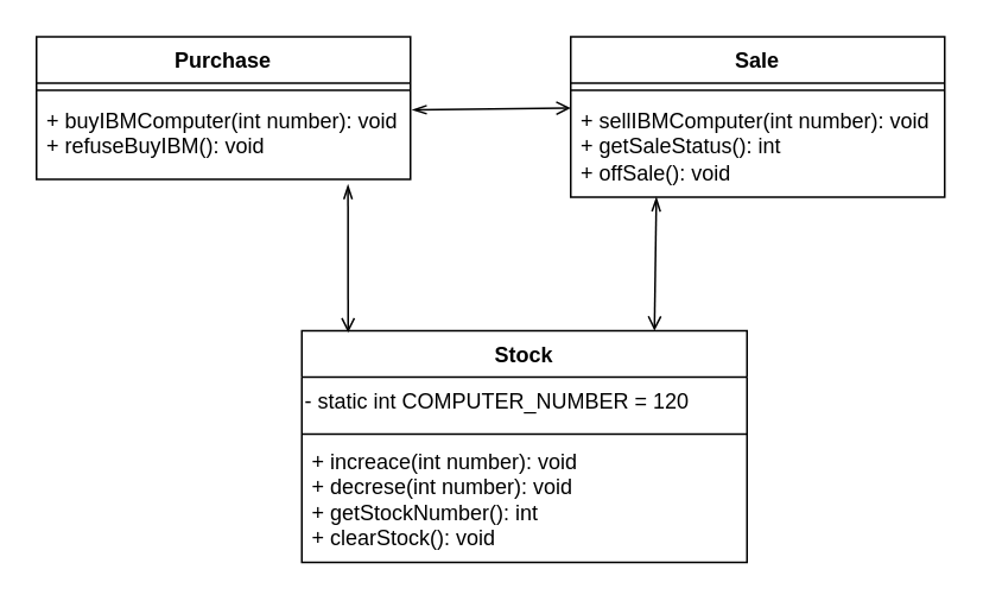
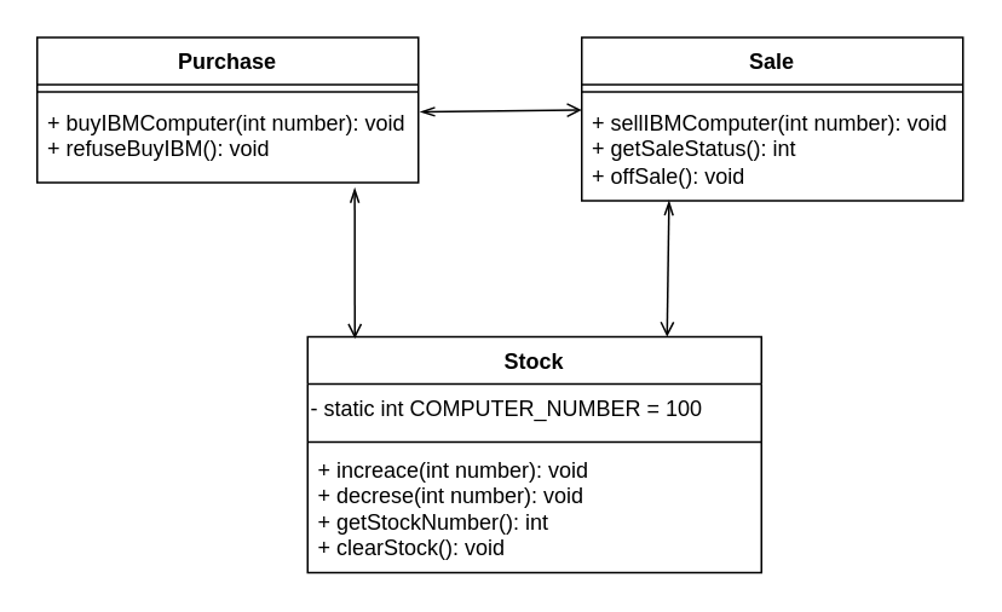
  <mxCell id="0" />
  <mxCell id="1" parent="0" />
  <mxCell id="2" value="Purchase" style="swimlane;fontStyle=1;align=center;verticalAlign=top;childLayout=stackLayout;horizontal=1;startSize=26;horizontalStack=0;resizeParent=1;resizeParentMax=0;resizeLast=0;collapsible=1;marginBottom=0;whiteSpace=wrap;html=1;" vertex="1" parent="1"><mxGeometry x="20" y="20" width="210" height="80" as="geometry" /></mxCell>
  <mxCell id="3" value="" style="line;strokeWidth=1;fillColor=none;align=left;verticalAlign=middle;spacingTop=-1;spacingLeft=3;spacingRight=3;rotatable=0;labelPosition=right;points=[];portConstraint=eastwest;strokeColor=inherit;" vertex="1" parent="2"><mxGeometry y="26" width="210" height="8" as="geometry" /></mxCell>
  <mxCell id="4" value="+ buyIBMComputer(int number): void&lt;div&gt;+ refuseBuyIBM(): void&lt;/div&gt;" style="text;strokeColor=none;fillColor=none;align=left;verticalAlign=top;spacingLeft=4;spacingRight=4;overflow=hidden;rotatable=0;points=[[0,0.5],[1,0.5]];portConstraint=eastwest;whiteSpace=wrap;html=1;" vertex="1" parent="2"><mxGeometry y="34" width="210" height="46" as="geometry" /></mxCell>
  <mxCell id="5" value="Sale" style="swimlane;fontStyle=1;align=center;verticalAlign=top;childLayout=stackLayout;horizontal=1;startSize=26;horizontalStack=0;resizeParent=1;resizeParentMax=0;resizeLast=0;collapsible=1;marginBottom=0;whiteSpace=wrap;html=1;" vertex="1" parent="1"><mxGeometry x="320" y="20" width="210" height="90" as="geometry" /></mxCell>
  <mxCell id="6" value="" style="line;strokeWidth=1;fillColor=none;align=left;verticalAlign=middle;spacingTop=-1;spacingLeft=3;spacingRight=3;rotatable=0;labelPosition=right;points=[];portConstraint=eastwest;strokeColor=inherit;" vertex="1" parent="5"><mxGeometry y="26" width="210" height="8" as="geometry" /></mxCell>
  <mxCell id="7" value="+ sellIBMComputer(int number): void&lt;div&gt;+ getSaleStatus(): int&lt;/div&gt;&lt;div&gt;+ offSale(): void&lt;/div&gt;" style="text;strokeColor=none;fillColor=none;align=left;verticalAlign=top;spacingLeft=4;spacingRight=4;overflow=hidden;rotatable=0;points=[[0,0.5],[1,0.5]];portConstraint=eastwest;whiteSpace=wrap;html=1;" vertex="1" parent="5"><mxGeometry y="34" width="210" height="56" as="geometry" /></mxCell>
  <mxCell id="8" value="Stock" style="swimlane;fontStyle=1;align=center;verticalAlign=top;childLayout=stackLayout;horizontal=1;startSize=26;horizontalStack=0;resizeParent=1;resizeParentMax=0;resizeLast=0;collapsible=1;marginBottom=0;whiteSpace=wrap;html=1;" vertex="1" parent="1"><mxGeometry x="169" y="185" width="250" height="130" as="geometry" /></mxCell>
- <mxCell id="9" value="- static int COMPUTER_NUMBER = 120" style="text;html=1;align=left;verticalAlign=top;resizable=0;points=[];autosize=1;strokeColor=none;fillColor=none;" vertex="1" parent="8"><mxGeometry y="26" width="250" height="30" as="geometry" /></mxCell>
+ <mxCell id="9" value="- static int COMPUTER_NUMBER = 100" style="text;html=1;align=left;verticalAlign=top;resizable=0;points=[];autosize=1;strokeColor=none;fillColor=none;" vertex="1" parent="8"><mxGeometry y="26" width="250" height="30" as="geometry" /></mxCell>
  <mxCell id="10" value="" style="line;strokeWidth=1;fillColor=none;align=left;verticalAlign=middle;spacingTop=-1;spacingLeft=3;spacingRight=3;rotatable=0;labelPosition=right;points=[];portConstraint=eastwest;strokeColor=inherit;" vertex="1" parent="8"><mxGeometry y="56" width="250" height="4" as="geometry" /></mxCell>
  <mxCell id="11" value="+ increace(int number): void&lt;div&gt;+ decrese(int number): void&lt;/div&gt;&lt;div&gt;+ getStockNumber(): int&lt;/div&gt;&lt;div&gt;+ clearStock(): void&lt;/div&gt;" style="text;strokeColor=none;fillColor=none;align=left;verticalAlign=top;spacingLeft=4;spacingRight=4;overflow=hidden;rotatable=0;points=[[0,0.5],[1,0.5]];portConstraint=eastwest;whiteSpace=wrap;html=1;" vertex="1" parent="8"><mxGeometry y="60" width="250" height="70" as="geometry" /></mxCell>
  <mxCell id="12" value="" style="endArrow=open;startArrow=openThin;html=1;rounded=0;exitX=1.005;exitY=0.152;exitDx=0;exitDy=0;exitPerimeter=0;startFill=0;endFill=0;" edge="1" parent="1" source="4"><mxGeometry width="50" height="50" relative="1" as="geometry"><mxPoint x="250" y="110" as="sourcePoint" /><mxPoint x="320" y="60" as="targetPoint" /></mxGeometry></mxCell>
  <mxCell id="13" value="" style="endArrow=open;startArrow=openThin;html=1;rounded=0;exitX=0.833;exitY=1.065;exitDx=0;exitDy=0;exitPerimeter=0;startFill=0;endFill=0;entryX=0.104;entryY=0.008;entryDx=0;entryDy=0;entryPerimeter=0;" edge="1" parent="1" source="4" target="8"><mxGeometry width="50" height="50" relative="1" as="geometry"><mxPoint x="200" y="141" as="sourcePoint" /><mxPoint x="195" y="180" as="targetPoint" /></mxGeometry></mxCell>
  <mxCell id="14" value="" style="endArrow=open;startArrow=openThin;html=1;rounded=0;startFill=0;endFill=0;entryX=0.792;entryY=0;entryDx=0;entryDy=0;entryPerimeter=0;exitX=0.229;exitY=1;exitDx=0;exitDy=0;exitPerimeter=0;" edge="1" parent="1" source="7" target="8"><mxGeometry width="50" height="50" relative="1" as="geometry"><mxPoint x="367" y="120" as="sourcePoint" /><mxPoint x="370" y="180" as="targetPoint" /></mxGeometry></mxCell>
